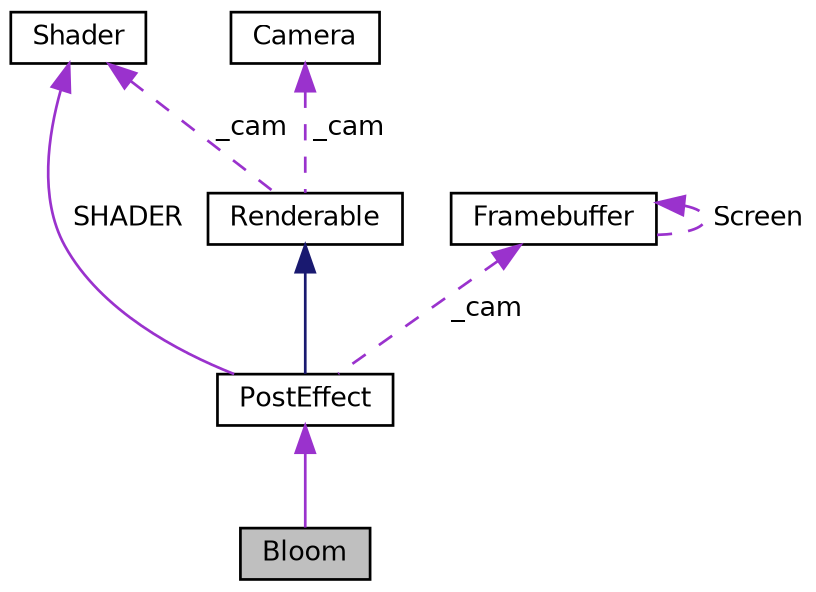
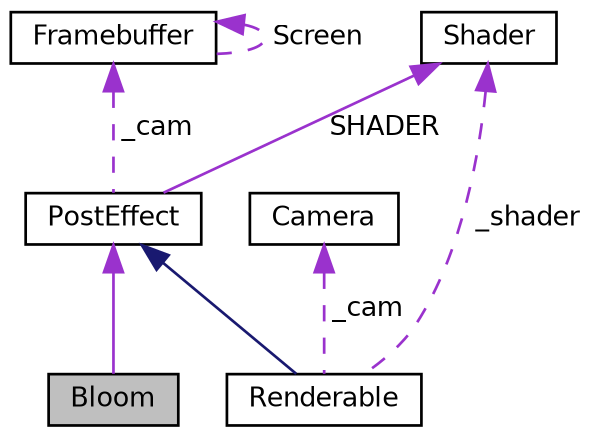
  digraph {
    node [color=black fillcolor=white fontname=Helvetica fontsize=10 shape=record style=filled]
    edge [color=darkorchid3 dir=back fontname=Helvetica fontsize=10 labelfontname=Helvetica labelfontsize=10 style=dashed]
    n1 [fillcolor=grey75 fontcolor=black height=0.2 label=Bloom width=0.4]
    n2 [height=0.2 label=PostEffect width=0.4]
    n3 [height=0.2 label=Renderable width=0.4]
    n4 [height=0.2 label=Shader width=0.4]
    n5 [height=0.2 label=Camera width=0.4]
    n6 [height=0.2 label=Framebuffer width=0.4]
    n2 -> n1 [style=solid]
-   n3 -> n2 [color=midnightblue style=solid]
+   n2 -> n3 [color=midnightblue style=solid]
    n4 -> n2 [label=" SHADER" style=solid]
-   n4 -> n3 [label=" _cam"]
+   n4 -> n3 [label=" _shader"]
    n5 -> n3 [label=" _cam"]
    n6 -> n2 [label=" _cam"]
    n6 -> n6 [label=" Screen"]
  }
